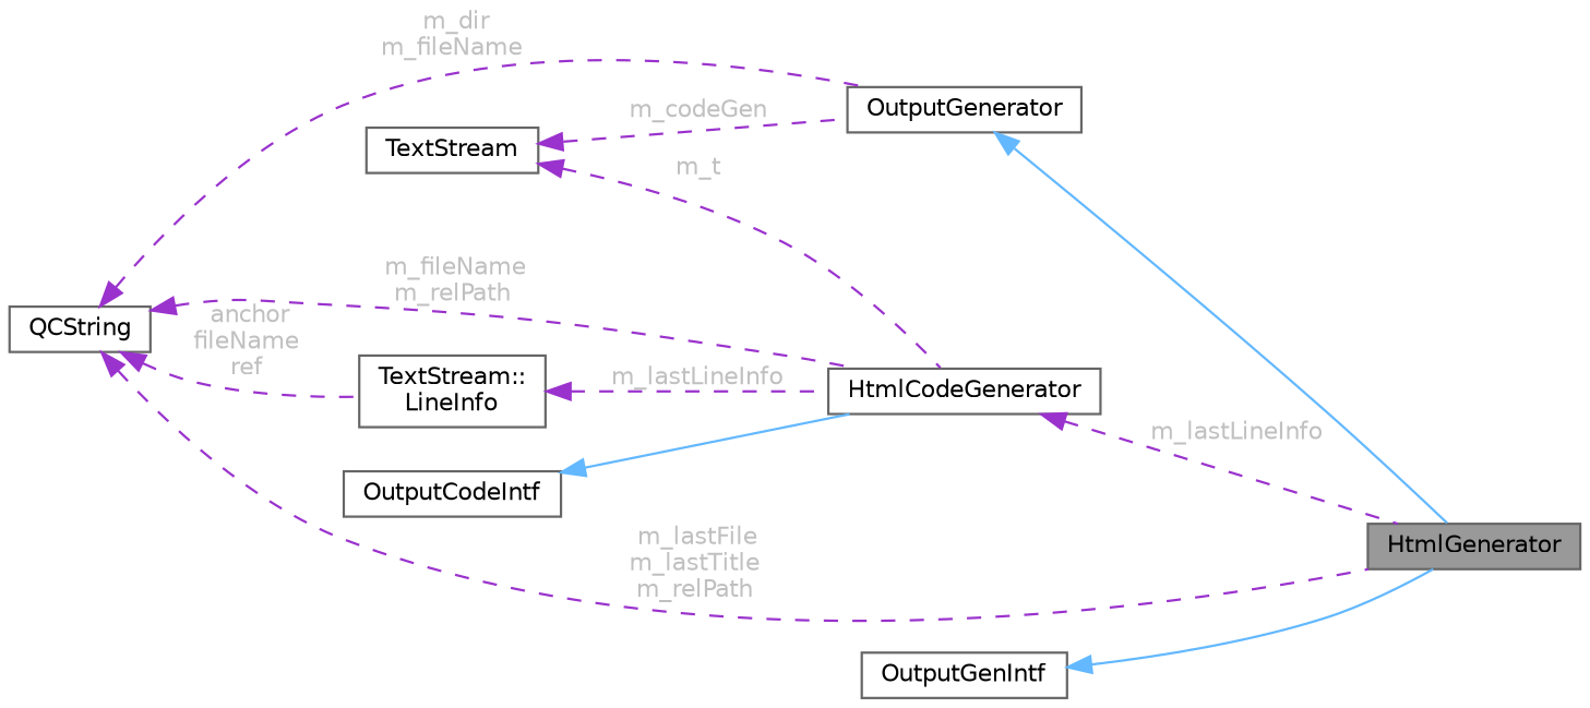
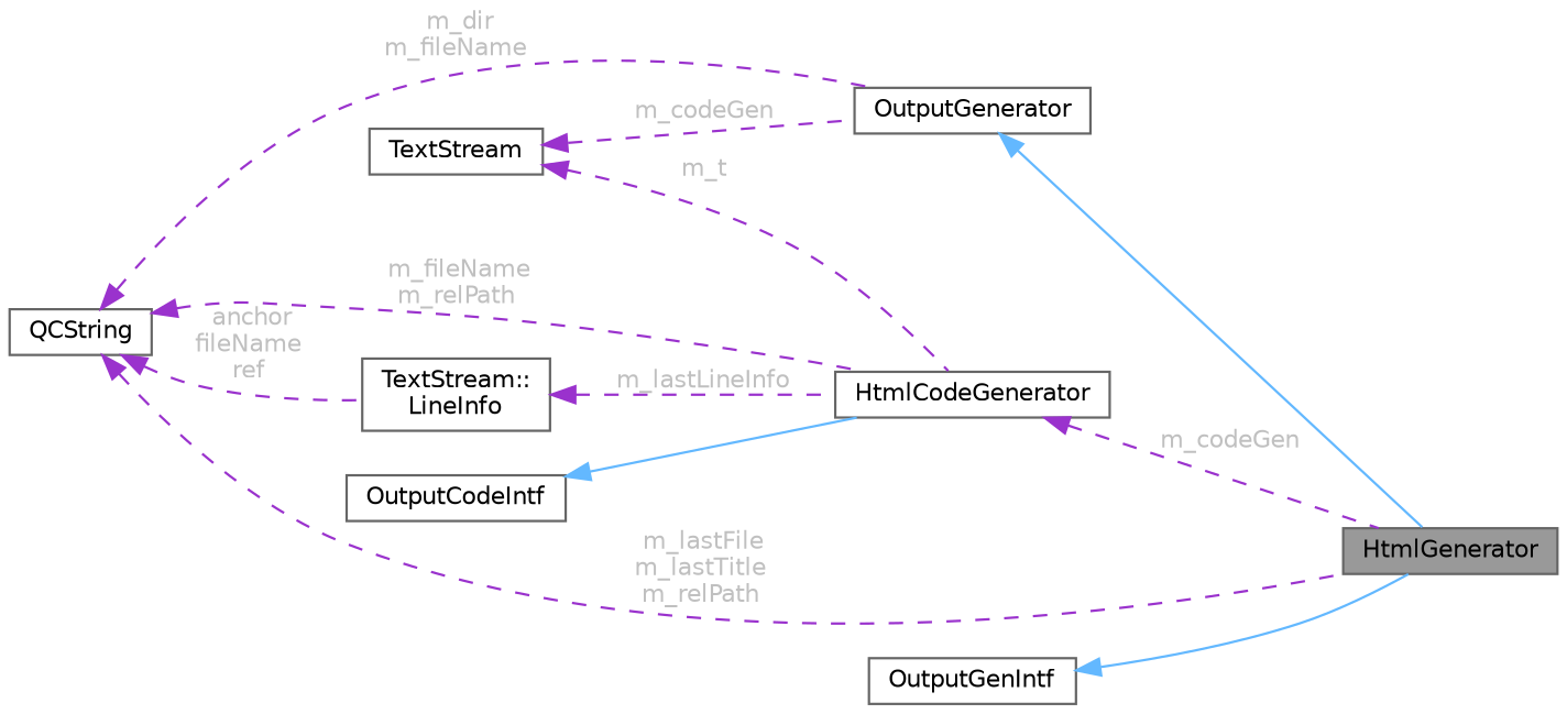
  digraph {
    rankdir=LR
    node [color=gray40 fillcolor=white fontname=Helvetica fontsize=10 shape=box style=filled]
    edge [color=darkorchid3 dir=back fontname=Helvetica fontsize=10 labelfontname=Helvetica labelfontsize=10 style=dashed fontcolor=grey]
    n1 [fillcolor=grey60 fontcolor=black height=0.2 label=HtmlGenerator width=0.4]
    n2 [height=0.2 label=OutputGenerator width=0.4]
    n3 [height=0.2 label=TextStream width=0.4]
    n4 [height=0.2 label=HtmlCodeGenerator width=0.4]
    n5 [height=0.2 label=QCString width=0.4]
    n6 [height=0.2 label="TextStream::\lLineInfo" width=0.4]
    n7 [height=0.2 label=OutputGenIntf width=0.4]
    n8 [height=0.2 label=OutputCodeIntf width=0.4]
    n2 -> n1 [color=steelblue1 style=solid fontcolor=""]
    n3 -> n2 [label=" m_codeGen"]
    n3 -> n4 [label=" m_t"]
-   n4 -> n1 [label=" m_lastLineInfo"]
+   n4 -> n1 [label=" m_codeGen"]
    n5 -> n1 [label=" m_lastFile\nm_lastTitle\nm_relPath"]
    n5 -> n2 [label=" m_dir\nm_fileName"]
    n5 -> n4 [label=" m_fileName\nm_relPath"]
    n5 -> n6 [label=" anchor\nfileName\nref"]
    n6 -> n4 [label=" m_lastLineInfo"]
    n7 -> n1 [color=steelblue1 style=solid fontcolor=""]
    n8 -> n4 [color=steelblue1 style=solid fontcolor=""]
  }
